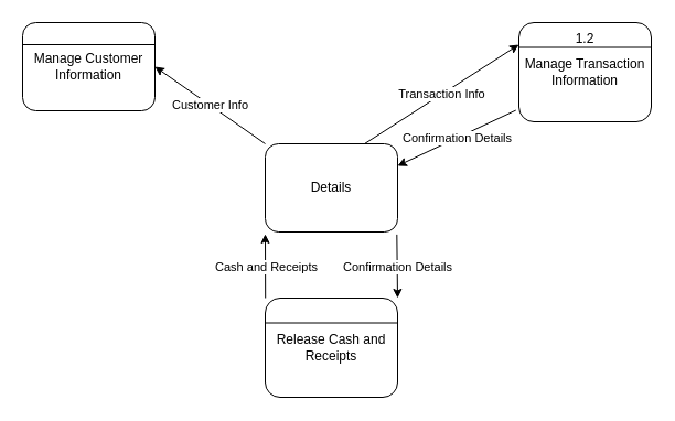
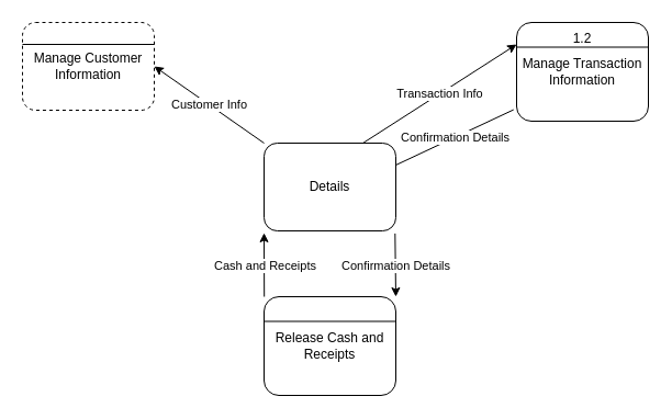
  <mxCell id="0" />
  <mxCell id="1" parent="0" />
  <mxCell id="2" value="Details" style="rounded=1;whiteSpace=wrap;html=1;" vertex="1" parent="1"><mxGeometry x="240" y="130" width="120" height="80" as="geometry" /></mxCell>
  <mxCell id="3" value="Manage Transaction Information" style="rounded=1;whiteSpace=wrap;html=1;" vertex="1" parent="1"><mxGeometry x="470" y="20" width="120" height="90" as="geometry" /></mxCell>
  <mxCell id="4" value="" style="endArrow=none;html=1;rounded=0;entryX=1;entryY=0.25;entryDx=0;entryDy=0;exitX=0;exitY=0.25;exitDx=0;exitDy=0;" edge="1" parent="1" source="3" target="3"><mxGeometry width="50" height="50" relative="1" as="geometry"><mxPoint x="330" y="240" as="sourcePoint" /><mxPoint x="380" y="190" as="targetPoint" /></mxGeometry></mxCell>
  <mxCell id="5" value="1.2" style="text;html=1;align=center;verticalAlign=middle;whiteSpace=wrap;rounded=0;" vertex="1" parent="1"><mxGeometry x="500" y="20" width="60" height="30" as="geometry" /></mxCell>
- <mxCell id="6" value="Manage Customer Information" style="rounded=1;whiteSpace=wrap;html=1;" vertex="1" parent="1"><mxGeometry x="20" y="20" width="120" height="80" as="geometry" /></mxCell>
+ <mxCell id="6" value="Manage Customer Information" style="rounded=1;whiteSpace=wrap;html=1;dashed=1;" vertex="1" parent="1"><mxGeometry x="20" y="20" width="120" height="80" as="geometry" /></mxCell>
  <mxCell id="7" value="" style="endArrow=none;html=1;rounded=0;exitX=0;exitY=0.25;exitDx=0;exitDy=0;entryX=1;entryY=0.25;entryDx=0;entryDy=0;" edge="1" parent="1" source="6" target="6"><mxGeometry width="50" height="50" relative="1" as="geometry"><mxPoint x="330" y="230" as="sourcePoint" /><mxPoint x="380" y="180" as="targetPoint" /></mxGeometry></mxCell>
  <mxCell id="8" value="Customer Info" style="endArrow=classic;html=1;rounded=0;entryX=1;entryY=0.5;entryDx=0;entryDy=0;exitX=0;exitY=0;exitDx=0;exitDy=0;" edge="1" parent="1" source="2" target="6"><mxGeometry relative="1" as="geometry"><mxPoint x="310" y="210" as="sourcePoint" /><mxPoint x="410" y="210" as="targetPoint" /></mxGeometry></mxCell>
  <mxCell id="9" value="Transaction Info" style="endArrow=classic;html=1;rounded=0;exitX=0.75;exitY=0;exitDx=0;exitDy=0;" edge="1" parent="1" source="2"><mxGeometry relative="1" as="geometry"><mxPoint x="310" y="210" as="sourcePoint" /><mxPoint x="470" y="40" as="targetPoint" /></mxGeometry></mxCell>
  <mxCell id="10" value="Release Cash and Receipts" style="rounded=1;whiteSpace=wrap;html=1;" vertex="1" parent="1"><mxGeometry x="240" y="270" width="120" height="90" as="geometry" /></mxCell>
  <mxCell id="11" value="" style="endArrow=none;html=1;rounded=0;entryX=1;entryY=0.25;entryDx=0;entryDy=0;exitX=0;exitY=0.25;exitDx=0;exitDy=0;" edge="1" parent="1" source="10" target="10"><mxGeometry width="50" height="50" relative="1" as="geometry"><mxPoint x="250" y="310" as="sourcePoint" /><mxPoint x="320" y="170" as="targetPoint" /></mxGeometry></mxCell>
- <mxCell id="12" value="" style="endArrow=classic;html=1;rounded=0;exitX=-0.023;exitY=0.884;exitDx=0;exitDy=0;exitPerimeter=0;entryX=1;entryY=0.25;entryDx=0;entryDy=0;" edge="1" parent="1" source="3" target="2"><mxGeometry relative="1" as="geometry"><mxPoint x="260" y="190" as="sourcePoint" /><mxPoint x="360" y="190" as="targetPoint" /></mxGeometry></mxCell>
+ <mxCell id="12" value="" style="endArrow=none;html=1;rounded=0;exitX=-0.023;exitY=0.884;exitDx=0;exitDy=0;exitPerimeter=0;entryX=1;entryY=0.25;entryDx=0;entryDy=0;" edge="1" parent="1" source="3" target="2"><mxGeometry relative="1" as="geometry"><mxPoint x="260" y="190" as="sourcePoint" /><mxPoint x="360" y="190" as="targetPoint" /></mxGeometry></mxCell>
  <mxCell id="13" value="Confirmation Details" style="edgeLabel;resizable=0;html=1;;align=center;verticalAlign=middle;" connectable="0" vertex="1" parent="12"><mxGeometry relative="1" as="geometry" /></mxCell>
  <mxCell id="14" value="" style="endArrow=classic;html=1;rounded=0;exitX=0.916;exitY=1.03;exitDx=0;exitDy=0;exitPerimeter=0;entryX=0.805;entryY=-0.031;entryDx=0;entryDy=0;entryPerimeter=0;" edge="1" parent="1"><mxGeometry relative="1" as="geometry"><mxPoint x="359.32" y="212.4" as="sourcePoint" /><mxPoint x="360" y="270" as="targetPoint" /></mxGeometry></mxCell>
  <mxCell id="15" value="Confirmation Details" style="edgeLabel;resizable=0;html=1;;align=center;verticalAlign=middle;" connectable="0" vertex="1" parent="14"><mxGeometry relative="1" as="geometry" /></mxCell>
  <mxCell id="16" value="" style="endArrow=classic;html=1;rounded=0;entryX=0.09;entryY=1.024;entryDx=0;entryDy=0;entryPerimeter=0;" edge="1" parent="1"><mxGeometry relative="1" as="geometry"><mxPoint x="240.2" y="270" as="sourcePoint" /><mxPoint x="240" y="211.92" as="targetPoint" /></mxGeometry></mxCell>
  <mxCell id="17" value="Cash and Receipts" style="edgeLabel;resizable=0;html=1;;align=center;verticalAlign=middle;" connectable="0" vertex="1" parent="16"><mxGeometry relative="1" as="geometry" /></mxCell>
